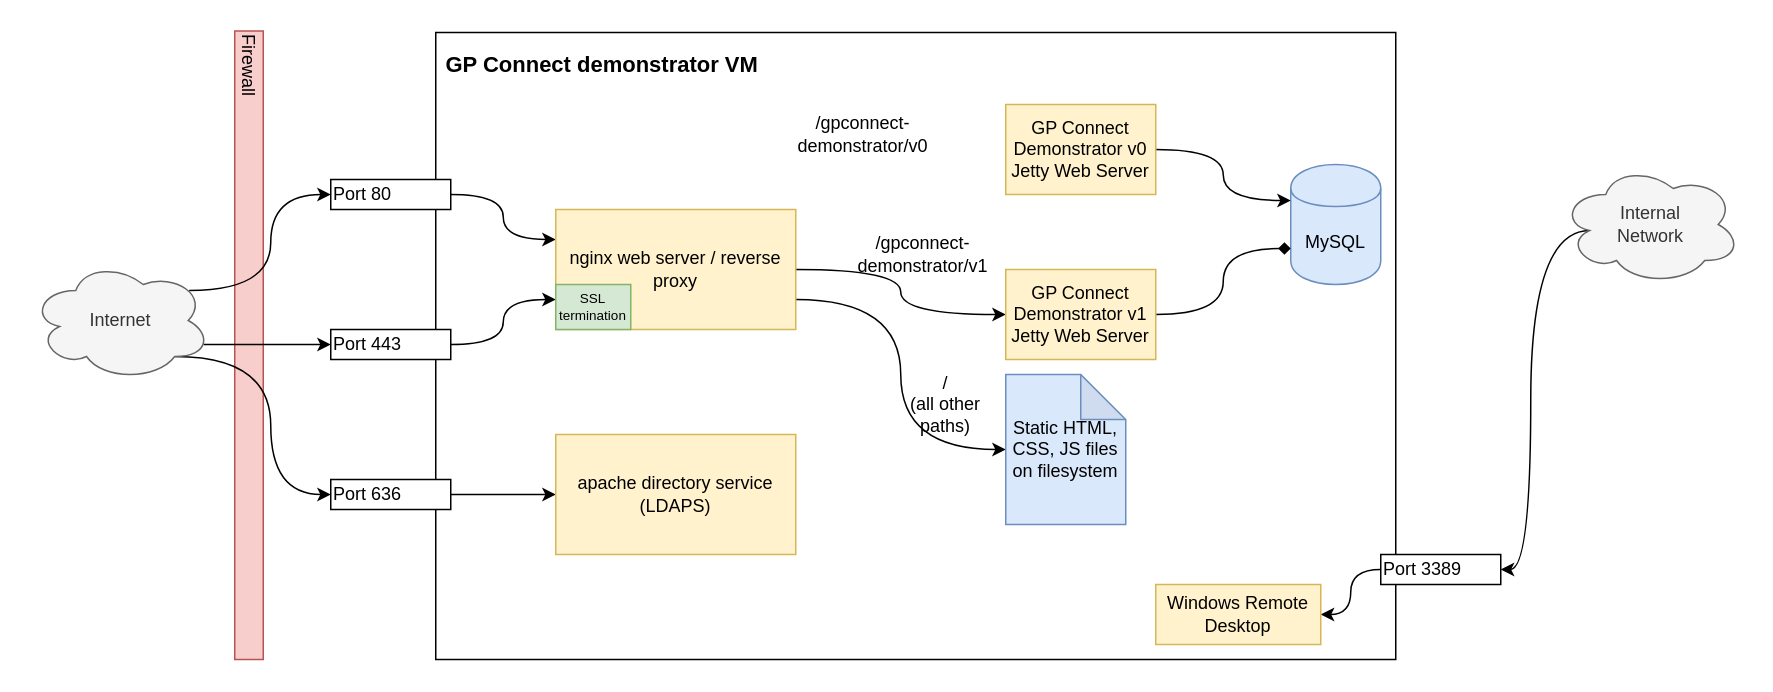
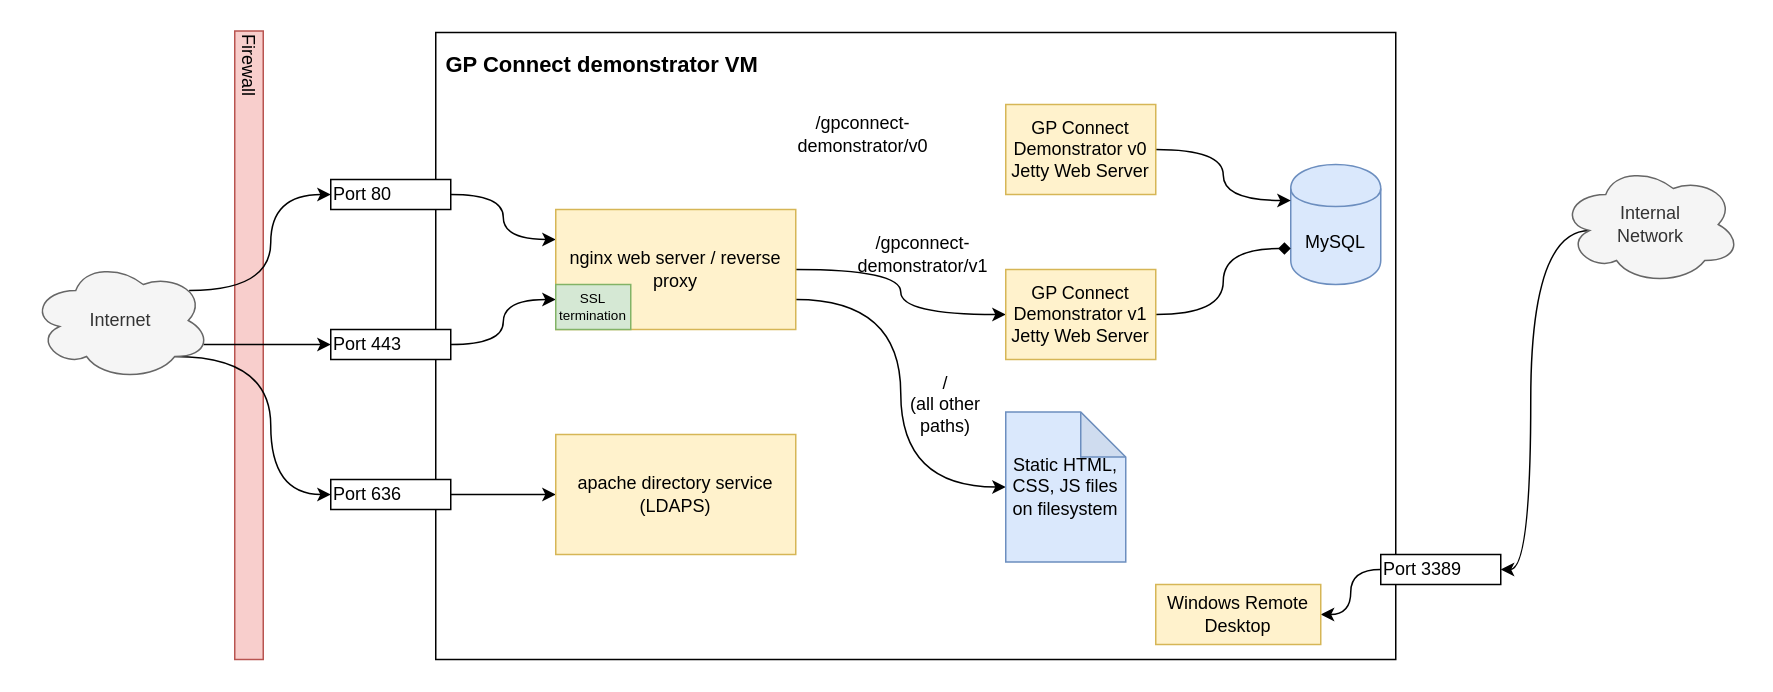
  <mxCell id="0" />
  <mxCell id="1" parent="0" />
  <mxCell id="2" value="Firewall" style="rounded=0;whiteSpace=wrap;html=1;direction=east;horizontal=0;fillColor=#f8cecc;strokeColor=#b85450;labelPosition=center;verticalLabelPosition=middle;align=left;verticalAlign=middle;rotation=-180;" parent="1" vertex="1"><mxGeometry x="156" y="20" width="19" height="419" as="geometry" /></mxCell>
  <mxCell id="3" value="&lt;b style=&quot;font-family: &amp;#34;calibri&amp;#34; , sans-serif ; font-size: 16px&quot;&gt;&lt;span style=&quot;font-size: 11pt ; font-family: &amp;#34;arial&amp;#34; , sans-serif&quot;&gt;GP Connect demonstrator VM&lt;/span&gt;&lt;/b&gt;&lt;b style=&quot;font-family: &amp;#34;calibri&amp;#34; , sans-serif ; font-size: 16px&quot;&gt;&lt;span style=&quot;font-size: 11pt ; font-family: &amp;#34;arial&amp;#34; , sans-serif&quot;&gt;&lt;br&gt;&lt;/span&gt;&lt;/b&gt;" style="whiteSpace=wrap;html=1;align=left;verticalAlign=top;spacingLeft=5;spacingTop=5;" parent="1" vertex="1"><mxGeometry x="290" y="21" width="640" height="418" as="geometry" /></mxCell>
  <mxCell id="4" style="edgeStyle=orthogonalEdgeStyle;orthogonalLoop=1;jettySize=auto;html=1;exitX=1;exitY=0.5;exitDx=0;exitDy=0;entryX=0;entryY=0.25;entryDx=0;entryDy=0;curved=1;" parent="1" source="5" target="12" edge="1"><mxGeometry relative="1" as="geometry" /></mxCell>
  <mxCell id="5" value="Port 80" style="rounded=0;whiteSpace=wrap;html=1;align=left;" parent="1" vertex="1"><mxGeometry x="220" y="119" width="80" height="20" as="geometry" /></mxCell>
  <mxCell id="6" style="edgeStyle=orthogonalEdgeStyle;orthogonalLoop=1;jettySize=auto;html=1;exitX=1;exitY=0.5;exitDx=0;exitDy=0;entryX=0;entryY=0.75;entryDx=0;entryDy=0;curved=1;" parent="1" source="7" target="12" edge="1"><mxGeometry relative="1" as="geometry" /></mxCell>
  <mxCell id="7" value="Port 443" style="rounded=0;whiteSpace=wrap;html=1;align=left;" parent="1" vertex="1"><mxGeometry x="220" y="219" width="80" height="20" as="geometry" /></mxCell>
  <mxCell id="8" style="edgeStyle=orthogonalEdgeStyle;curved=1;orthogonalLoop=1;jettySize=auto;html=1;exitX=1;exitY=0.5;exitDx=0;exitDy=0;entryX=0;entryY=0.5;entryDx=0;entryDy=0;fontSize=12;" parent="1" source="9" target="23" edge="1"><mxGeometry relative="1" as="geometry" /></mxCell>
  <mxCell id="9" value="Port 636" style="rounded=0;whiteSpace=wrap;html=1;align=left;" parent="1" vertex="1"><mxGeometry x="220" y="319" width="80" height="20" as="geometry" /></mxCell>
  <mxCell id="10" style="edgeStyle=orthogonalEdgeStyle;orthogonalLoop=1;jettySize=auto;html=1;exitX=1;exitY=0.5;exitDx=0;exitDy=0;entryX=0;entryY=0.5;entryDx=0;entryDy=0;fontSize=12;curved=1;" parent="1" source="12" target="18" edge="1"><mxGeometry relative="1" as="geometry" /></mxCell>
  <mxCell id="11" style="edgeStyle=orthogonalEdgeStyle;curved=1;orthogonalLoop=1;jettySize=auto;html=1;exitX=1;exitY=0.75;exitDx=0;exitDy=0;entryX=0;entryY=0.5;entryDx=0;entryDy=0;fontSize=12;entryPerimeter=0;" parent="1" source="12" target="19" edge="1"><mxGeometry relative="1" as="geometry"><mxPoint x="660" y="299" as="targetPoint" /></mxGeometry></mxCell>
  <mxCell id="12" value="nginx web server / reverse proxy" style="rounded=0;whiteSpace=wrap;html=1;align=center;fillColor=#fff2cc;strokeColor=#d6b656;" parent="1" vertex="1"><mxGeometry x="370" y="139" width="160" height="80" as="geometry" /></mxCell>
  <mxCell id="13" value="SSL termination&lt;br style=&quot;font-size: 9px;&quot;&gt;" style="rounded=0;whiteSpace=wrap;html=1;align=center;fontSize=9;fillColor=#d5e8d4;strokeColor=#82b366;" parent="1" vertex="1"><mxGeometry x="370" y="189" width="50" height="30" as="geometry" /></mxCell>
  <mxCell id="14" value="MySQL" style="shape=cylinder;whiteSpace=wrap;html=1;boundedLbl=1;backgroundOutline=1;fontSize=12;align=center;fillColor=#dae8fc;strokeColor=#6c8ebf;" parent="1" vertex="1"><mxGeometry x="860" y="109" width="60" height="80" as="geometry" /></mxCell>
  <mxCell id="15" style="edgeStyle=orthogonalEdgeStyle;curved=1;orthogonalLoop=1;jettySize=auto;html=1;exitX=1;exitY=0.5;exitDx=0;exitDy=0;entryX=0;entryY=0.3;entryDx=0;entryDy=0;fontSize=12;" parent="1" source="16" target="14" edge="1"><mxGeometry relative="1" as="geometry" /></mxCell>
  <mxCell id="16" value="GP Connect Demonstrator v0 Jetty Web Server" style="rounded=0;whiteSpace=wrap;html=1;fontSize=12;align=center;fillColor=#fff2cc;strokeColor=#d6b656;" parent="1" vertex="1"><mxGeometry x="670" y="69" width="100" height="60" as="geometry" /></mxCell>
  <mxCell id="17" style="edgeStyle=orthogonalEdgeStyle;curved=1;orthogonalLoop=1;jettySize=auto;html=1;exitX=1;exitY=0.5;exitDx=0;exitDy=0;entryX=0;entryY=0.7;entryDx=0;entryDy=0;fontSize=12;endArrow=diamond;" parent="1" source="18" target="14" edge="1"><mxGeometry relative="1" as="geometry" /></mxCell>
  <mxCell id="18" value="GP Connect Demonstrator v1 Jetty Web Server" style="rounded=0;whiteSpace=wrap;html=1;fontSize=12;align=center;fillColor=#fff2cc;strokeColor=#d6b656;" parent="1" vertex="1"><mxGeometry x="670" y="179" width="100" height="60" as="geometry" /></mxCell>
- <mxCell id="19" value="&lt;span&gt;Static HTML, CSS, JS files on filesystem&lt;/span&gt;" style="shape=note;whiteSpace=wrap;html=1;backgroundOutline=1;darkOpacity=0.05;fontSize=12;align=center;fillColor=#dae8fc;strokeColor=#6c8ebf;" parent="1" vertex="1"><mxGeometry x="670" y="249" width="80" height="100" as="geometry" /></mxCell>
+ <mxCell id="19" value="&lt;span&gt;Static HTML, CSS, JS files on filesystem&lt;/span&gt;" style="shape=note;whiteSpace=wrap;html=1;backgroundOutline=1;darkOpacity=0.05;fontSize=12;align=center;fillColor=#dae8fc;strokeColor=#6c8ebf;" parent="1" vertex="1"><mxGeometry x="670" y="274" width="80" height="100" as="geometry" /></mxCell>
  <mxCell id="20" value="/gpconnect-demonstrator/v0" style="text;html=1;strokeColor=none;align=center;verticalAlign=middle;whiteSpace=wrap;rounded=0;fontSize=12;" parent="1" vertex="1"><mxGeometry x="510" y="69" width="130" height="40" as="geometry" /></mxCell>
  <mxCell id="21" value="/gpconnect-demonstrator/v1" style="text;html=1;strokeColor=none;align=center;verticalAlign=middle;whiteSpace=wrap;rounded=0;fontSize=12;" parent="1" vertex="1"><mxGeometry x="550" y="149" width="130" height="40" as="geometry" /></mxCell>
  <mxCell id="22" value="/&lt;br&gt;(all other paths)" style="text;html=1;strokeColor=none;align=center;verticalAlign=middle;whiteSpace=wrap;rounded=0;fontSize=12;" parent="1" vertex="1"><mxGeometry x="600" y="249" width="60" height="40" as="geometry" /></mxCell>
  <mxCell id="23" value="apache directory service&lt;br&gt;(LDAPS)" style="rounded=0;whiteSpace=wrap;html=1;align=center;fillColor=#fff2cc;strokeColor=#d6b656;" parent="1" vertex="1"><mxGeometry x="370" y="289" width="160" height="80" as="geometry" /></mxCell>
  <mxCell id="24" style="edgeStyle=orthogonalEdgeStyle;curved=1;orthogonalLoop=1;jettySize=auto;html=1;exitX=0.88;exitY=0.25;exitDx=0;exitDy=0;exitPerimeter=0;entryX=0;entryY=0.5;entryDx=0;entryDy=0;fontSize=12;" parent="1" source="27" target="5" edge="1"><mxGeometry relative="1" as="geometry" /></mxCell>
  <mxCell id="25" style="edgeStyle=orthogonalEdgeStyle;curved=1;orthogonalLoop=1;jettySize=auto;html=1;exitX=0.96;exitY=0.7;exitDx=0;exitDy=0;exitPerimeter=0;entryX=0;entryY=0.5;entryDx=0;entryDy=0;fontSize=12;" parent="1" source="27" target="7" edge="1"><mxGeometry relative="1" as="geometry" /></mxCell>
  <mxCell id="26" style="edgeStyle=orthogonalEdgeStyle;curved=1;orthogonalLoop=1;jettySize=auto;html=1;exitX=0.8;exitY=0.8;exitDx=0;exitDy=0;exitPerimeter=0;entryX=0;entryY=0.5;entryDx=0;entryDy=0;fontSize=12;" parent="1" source="27" target="9" edge="1"><mxGeometry relative="1" as="geometry" /></mxCell>
  <mxCell id="27" value="Internet" style="ellipse;shape=cloud;whiteSpace=wrap;html=1;fillColor=#f5f5f5;fontSize=12;align=center;strokeColor=#666666;fontColor=#333333;" parent="1" vertex="1"><mxGeometry y="173" width="120" height="80" as="geometry" x="20" /></mxCell>
  <mxCell id="28" style="edgeStyle=orthogonalEdgeStyle;curved=1;orthogonalLoop=1;jettySize=auto;html=1;exitX=0.16;exitY=0.55;exitDx=0;exitDy=0;exitPerimeter=0;entryX=1;entryY=0.5;entryDx=0;entryDy=0;fontSize=12;" parent="1" source="29" target="31" edge="1"><mxGeometry relative="1" as="geometry" /></mxCell>
  <mxCell id="29" value="Internal &lt;br&gt;Network" style="ellipse;shape=cloud;whiteSpace=wrap;html=1;fillColor=#f5f5f5;fontSize=12;align=center;strokeColor=#666666;fontColor=#333333;" parent="1" vertex="1"><mxGeometry x="1040" y="109" width="120" height="80" as="geometry" /></mxCell>
  <mxCell id="30" style="edgeStyle=orthogonalEdgeStyle;curved=1;orthogonalLoop=1;jettySize=auto;html=1;exitX=0;exitY=0.5;exitDx=0;exitDy=0;entryX=1;entryY=0.5;entryDx=0;entryDy=0;fontSize=12;" parent="1" source="31" target="32" edge="1"><mxGeometry relative="1" as="geometry" /></mxCell>
  <mxCell id="31" value="Port 3389" style="rounded=0;whiteSpace=wrap;html=1;align=left;" parent="1" vertex="1"><mxGeometry x="920" y="369" width="80" height="20" as="geometry" /></mxCell>
  <mxCell id="32" value="Windows Remote Desktop" style="rounded=0;whiteSpace=wrap;html=1;fillColor=#fff2cc;fontSize=12;align=center;strokeColor=#d6b656;" parent="1" vertex="1"><mxGeometry x="770" y="389" width="110" height="40" as="geometry" /></mxCell>
